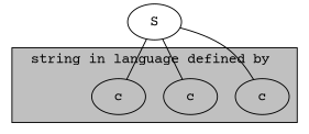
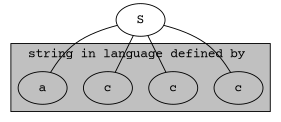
  graph {
    fontname="Courier Prime"
    node [fontname="Courier Prime"]
    edge [fontname="Courier Prime"]
    n1 [label=c]
    n2 [label=c]
    n3 [label=c]
+   a
    S
    subgraph cluster_1 {
      bgcolor=grey
      label="string in language defined by "
      n1
      n2
      n3
+     a
    }
    S -- n1
    S -- n2
    S -- n3
+   S -- a
  }
